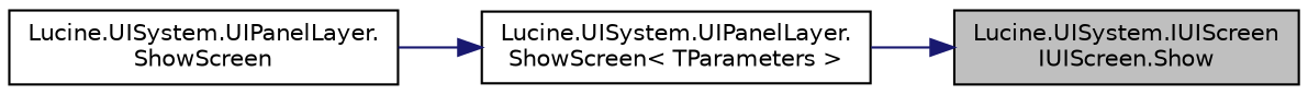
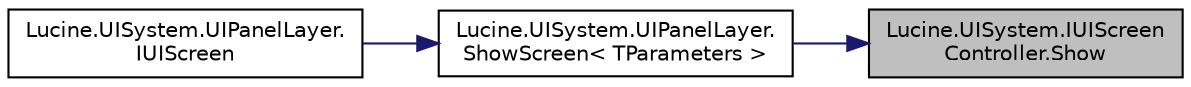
  digraph {
    rankdir=RL
    node [color=black fillcolor=white fontname=Helvetica fontsize=10 shape=record style=filled]
    edge [color=midnightblue dir=back fontname=Helvetica fontsize=10 labelfontname=Helvetica labelfontsize=10 style=solid]
-   n1 [fillcolor=grey75 fontcolor=black height=0.2 label="Lucine.UISystem.IUIScreen\lIUIScreen.Show" width=0.4]
+   n1 [fillcolor=grey75 fontcolor=black height=0.2 label="Lucine.UISystem.IUIScreen\lController.Show" width=0.4]
    n2 [height=0.2 label="Lucine.UISystem.UIPanelLayer.\lShowScreen\< TParameters \>" width=0.4]
-   n3 [height=0.2 label="Lucine.UISystem.UIPanelLayer.\lShowScreen" width=0.4]
+   n3 [height=0.2 label="Lucine.UISystem.UIPanelLayer.\lIUIScreen" width=0.4]
    n1 -> n2
    n2 -> n3
  }
